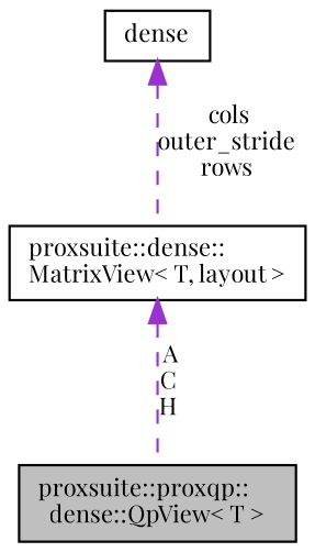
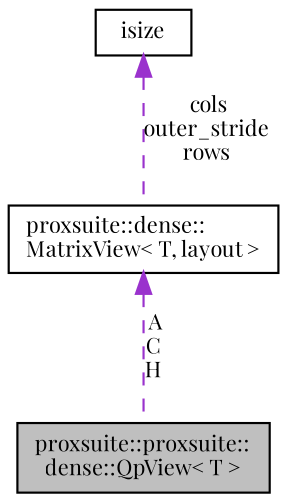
  digraph {
    fontname="Playfair Display"
    node [color=black fontname="Playfair Display" fontsize=10 shape=record]
    edge [color=darkorchid3 dir=back fontname="Playfair Display" fontsize=10 labelfontname=Helvetica labelfontsize=10 style=dashed]
-   n1 [fillcolor=grey75 fontcolor=black height=0.2 label="proxsuite::proxqp::\ldense::QpView\< T \>" style=filled width=0.4]
+   n1 [fillcolor=grey75 fontcolor=black height=0.2 label="proxsuite::proxsuite::\ldense::QpView\< T \>" style=filled width=0.4]
    n2 [height=0.2 label="proxsuite::dense::\lMatrixView\< T, layout \>" width=0.4]
-   n3 [height=0.2 label=dense width=0.4]
+   n3 [height=0.2 label=isize width=0.4]
    n2 -> n1 [label=" A\nC\nH"]
    n3 -> n2 [label=" cols\nouter_stride\nrows"]
  }
